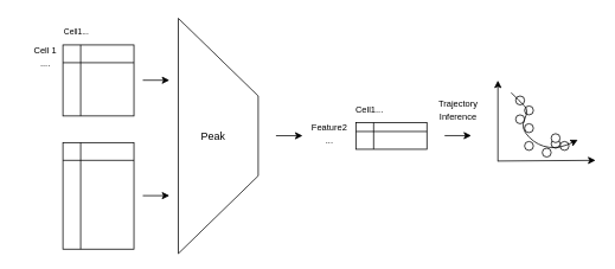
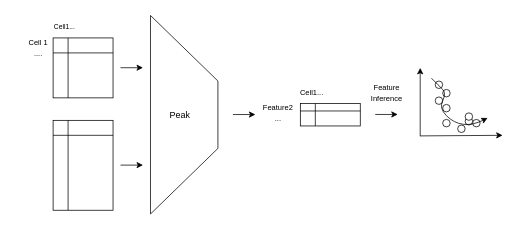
  <mxCell id="0" />
  <mxCell id="1" parent="0" />
  <mxCell id="2" value="" style="shape=internalStorage;whiteSpace=wrap;html=1;backgroundOutline=1;" vertex="1" parent="1"><mxGeometry x="70" y="50.13" width="80" height="80" as="geometry" /></mxCell>
  <mxCell id="3" value="" style="shape=internalStorage;whiteSpace=wrap;html=1;backgroundOutline=1;" vertex="1" parent="1"><mxGeometry x="70" y="160.13" width="80" height="120" as="geometry" /></mxCell>
  <mxCell id="4" value="&lt;font style=&quot;font-size: 9px;&quot;&gt;Cell1...&lt;/font&gt;" style="text;html=1;align=center;verticalAlign=middle;resizable=0;points=[];autosize=1;strokeColor=none;fillColor=none;" vertex="1" parent="1"><mxGeometry x="60" y="20.13" width="50" height="30" as="geometry" /></mxCell>
  <mxCell id="5" value="&lt;font style=&quot;font-size: 10px;&quot;&gt;Cell 1&lt;/font&gt;&lt;div&gt;&lt;font style=&quot;font-size: 10px;&quot;&gt;....&lt;/font&gt;&lt;/div&gt;" style="text;html=1;align=center;verticalAlign=middle;resizable=0;points=[];autosize=1;strokeColor=none;fillColor=none;" vertex="1" parent="1"><mxGeometry x="20" y="43.13" width="60" height="40" as="geometry" /></mxCell>
  <mxCell id="6" value="" style="shape=trapezoid;perimeter=trapezoidPerimeter;whiteSpace=wrap;html=1;fixedSize=1;rotation=90;size=87.5;" vertex="1" parent="1"><mxGeometry x="112.5" y="107.63" width="265" height="90" as="geometry" /></mxCell>
  <mxCell id="7" value="" style="endArrow=classic;html=1;rounded=0;" edge="1" parent="1"><mxGeometry width="50" height="50" relative="1" as="geometry"><mxPoint x="160" y="89.89" as="sourcePoint" /><mxPoint x="190" y="89.89" as="targetPoint" /><Array as="points" /></mxGeometry></mxCell>
  <mxCell id="8" value="" style="endArrow=classic;html=1;rounded=0;" edge="1" parent="1"><mxGeometry width="50" height="50" relative="1" as="geometry"><mxPoint x="160" y="219.89" as="sourcePoint" /><mxPoint x="190" y="219.89" as="targetPoint" /><Array as="points" /></mxGeometry></mxCell>
  <mxCell id="9" value="Peak" style="text;strokeColor=none;fillColor=none;align=left;verticalAlign=middle;spacingLeft=4;spacingRight=4;overflow=hidden;points=[[0,0.5],[1,0.5]];portConstraint=eastwest;rotatable=0;whiteSpace=wrap;html=1;" vertex="1" parent="1"><mxGeometry x="220" y="137.63" width="80" height="30" as="geometry" /></mxCell>
  <mxCell id="10" value="" style="endArrow=classic;html=1;rounded=0;" edge="1" parent="1"><mxGeometry width="50" height="50" relative="1" as="geometry"><mxPoint x="310" y="152.39" as="sourcePoint" /><mxPoint x="340" y="152.39" as="targetPoint" /><Array as="points" /></mxGeometry></mxCell>
  <mxCell id="11" value="" style="shape=internalStorage;whiteSpace=wrap;html=1;backgroundOutline=1;dx=20;dy=10;" vertex="1" parent="1"><mxGeometry x="400" y="137.63" width="80" height="30" as="geometry" /></mxCell>
  <mxCell id="12" value="&lt;font style=&quot;font-size: 10px;&quot;&gt;Cell1...&lt;/font&gt;" style="text;html=1;align=center;verticalAlign=middle;resizable=0;points=[];autosize=1;strokeColor=none;fillColor=none;" vertex="1" parent="1"><mxGeometry x="390" y="107.63" width="50" height="30" as="geometry" /></mxCell>
  <mxCell id="13" value="&lt;font style=&quot;font-size: 10px;&quot;&gt;Feature2&lt;/font&gt;&lt;div&gt;&lt;font style=&quot;font-size: 10px;&quot;&gt;...&lt;/font&gt;&lt;/div&gt;" style="text;html=1;align=center;verticalAlign=middle;resizable=0;points=[];autosize=1;strokeColor=none;fillColor=none;" vertex="1" parent="1"><mxGeometry x="340" y="130.13" width="60" height="40" as="geometry" /></mxCell>
  <mxCell id="14" value="" style="ellipse;whiteSpace=wrap;html=1;aspect=fixed;" vertex="1" parent="1"><mxGeometry x="590" y="118.88" width="10" height="10" as="geometry" /></mxCell>
  <mxCell id="15" value="" style="ellipse;whiteSpace=wrap;html=1;aspect=fixed;" vertex="1" parent="1"><mxGeometry x="580" y="128.88" width="10" height="10" as="geometry" /></mxCell>
  <mxCell id="16" value="" style="ellipse;whiteSpace=wrap;html=1;aspect=fixed;direction=south;" vertex="1" parent="1"><mxGeometry x="590" y="138.88" width="10" height="10" as="geometry" /></mxCell>
  <mxCell id="17" value="" style="ellipse;whiteSpace=wrap;html=1;aspect=fixed;" vertex="1" parent="1"><mxGeometry x="590" y="158.88" width="10" height="10" as="geometry" /></mxCell>
  <mxCell id="18" value="" style="ellipse;whiteSpace=wrap;html=1;aspect=fixed;" vertex="1" parent="1"><mxGeometry x="610" y="166.38" width="10" height="10" as="geometry" /></mxCell>
  <mxCell id="19" value="" style="endArrow=classic;html=1;rounded=0;" edge="1" parent="1"><mxGeometry width="50" height="50" relative="1" as="geometry"><mxPoint x="560" y="180.9" as="sourcePoint" /><mxPoint x="670" y="180.13" as="targetPoint" /></mxGeometry></mxCell>
  <mxCell id="20" value="" style="endArrow=classic;html=1;rounded=0;" edge="1" parent="1"><mxGeometry width="50" height="50" relative="1" as="geometry"><mxPoint x="560" y="181.38" as="sourcePoint" /><mxPoint x="560" y="90.13" as="targetPoint" /></mxGeometry></mxCell>
  <mxCell id="21" value="" style="endArrow=classic;html=1;rounded=0;" edge="1" parent="1"><mxGeometry width="50" height="50" relative="1" as="geometry"><mxPoint x="500" y="152.29" as="sourcePoint" /><mxPoint x="530" y="152.29" as="targetPoint" /><Array as="points" /></mxGeometry></mxCell>
  <mxCell id="22" value="" style="ellipse;whiteSpace=wrap;html=1;aspect=fixed;" vertex="1" parent="1"><mxGeometry x="580" y="107.63" width="10" height="10" as="geometry" /></mxCell>
  <mxCell id="23" value="" style="ellipse;whiteSpace=wrap;html=1;aspect=fixed;" vertex="1" parent="1"><mxGeometry x="620" y="156.38" width="10" height="10" as="geometry" /></mxCell>
  <mxCell id="24" value="" style="ellipse;whiteSpace=wrap;html=1;aspect=fixed;" vertex="1" parent="1"><mxGeometry x="620" y="150.13" width="10" height="10" as="geometry" /></mxCell>
  <mxCell id="25" value="" style="ellipse;whiteSpace=wrap;html=1;aspect=fixed;" vertex="1" parent="1"><mxGeometry x="630" y="158.88" width="10" height="10" as="geometry" /></mxCell>
- <mxCell id="26" value="&lt;font style=&quot;font-size: 10px;&quot;&gt;Trajectory&lt;/font&gt;&lt;div&gt;&lt;font style=&quot;font-size: 10px;&quot;&gt;I&lt;/font&gt;&lt;span style=&quot;font-size: 10px; background-color: transparent; color: light-dark(rgb(0, 0, 0), rgb(255, 255, 255));&quot;&gt;nference&lt;/span&gt;&lt;/div&gt;" style="text;html=1;align=center;verticalAlign=middle;resizable=0;points=[];autosize=1;strokeColor=none;fillColor=none;" vertex="1" parent="1"><mxGeometry x="480" y="102.63" width="70" height="40" as="geometry" /></mxCell>
+ <mxCell id="26" value="&lt;font style=&quot;font-size: 10px;&quot;&gt;Feature&lt;/font&gt;&lt;div&gt;&lt;font style=&quot;font-size: 10px;&quot;&gt;I&lt;/font&gt;&lt;span style=&quot;font-size: 10px; background-color: transparent; color: light-dark(rgb(0, 0, 0), rgb(255, 255, 255));&quot;&gt;nference&lt;/span&gt;&lt;/div&gt;" style="text;html=1;align=center;verticalAlign=middle;resizable=0;points=[];autosize=1;strokeColor=none;fillColor=none;" vertex="1" parent="1"><mxGeometry x="480" y="102.63" width="70" height="40" as="geometry" /></mxCell>
  <mxCell id="27" value="" style="curved=1;endArrow=classic;html=1;rounded=0;" edge="1" parent="1"><mxGeometry width="50" height="50" relative="1" as="geometry"><mxPoint x="575" y="103.88" as="sourcePoint" /><mxPoint x="650" y="157" as="targetPoint" /><Array as="points"><mxPoint x="585" y="113.88" /><mxPoint x="595" y="123.88" /><mxPoint x="585" y="143.88" /><mxPoint x="605" y="163.88" /><mxPoint x="630" y="167" /></Array></mxGeometry></mxCell>
